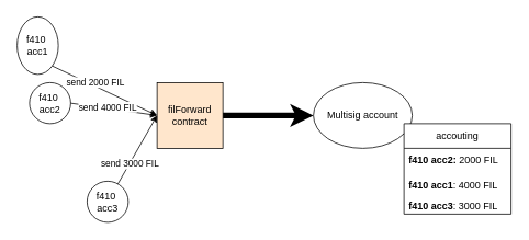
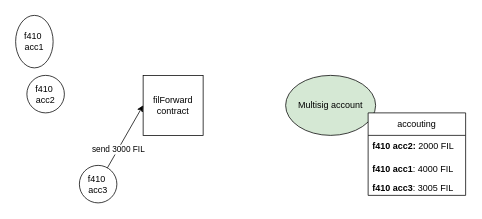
  <mxCell id="0" />
  <mxCell id="1" parent="0" />
  <mxCell id="2" value="f410&amp;nbsp;&lt;br style=&quot;border-color: var(--border-color);&quot;&gt;acc3" style="ellipse;whiteSpace=wrap;html=1;aspect=fixed;" vertex="1" parent="1"><mxGeometry x="105" y="220" width="50" height="50" as="geometry" /></mxCell>
  <mxCell id="3" value="f410&amp;nbsp;&lt;br style=&quot;border-color: var(--border-color);&quot;&gt;acc2" style="ellipse;whiteSpace=wrap;html=1;aspect=fixed;" vertex="1" parent="1"><mxGeometry x="35" y="100" width="50" height="50" as="geometry" /></mxCell>
  <mxCell id="4" value="f410&amp;nbsp;&lt;br&gt;acc1" style="ellipse;whiteSpace=wrap;html=1;aspect=fixed;" vertex="1" parent="1"><mxGeometry x="20" y="20" width="50" height="70" as="geometry" /></mxCell>
- <mxCell id="5" value="filForward&lt;br&gt;contract" style="whiteSpace=wrap;html=1;aspect=fixed;fillColor=#ffe6cc;" vertex="1" parent="1"><mxGeometry x="190" y="100" width="80" height="80" as="geometry" /></mxCell>
- <mxCell id="6" value="Multisig account" style="ellipse;whiteSpace=wrap;html=1;" vertex="1" parent="1"><mxGeometry x="380" y="100" width="120" height="80" as="geometry" /></mxCell>
- <mxCell id="7" value="" style="endArrow=classic;html=1;rounded=0;exitX=1;exitY=1;exitDx=0;exitDy=0;entryX=0;entryY=0.5;entryDx=0;entryDy=0;" edge="1" parent="1" source="4" target="5"><mxGeometry width="50" height="50" relative="1" as="geometry"><mxPoint x="160" y="50" as="sourcePoint" /><mxPoint x="210" y="0" as="targetPoint" /></mxGeometry></mxCell>
- <mxCell id="8" value="send 2000 FIL" style="edgeLabel;html=1;align=center;verticalAlign=middle;resizable=0;points=[];" vertex="1" connectable="0" parent="7"><mxGeometry x="-0.223" y="4" relative="1" as="geometry"><mxPoint as="offset" /></mxGeometry></mxCell>
- <mxCell id="9" value="" style="endArrow=classic;html=1;rounded=0;exitX=1;exitY=0.5;exitDx=0;exitDy=0;entryX=0;entryY=0.5;entryDx=0;entryDy=0;" edge="1" parent="1" source="3" target="5"><mxGeometry width="50" height="50" relative="1" as="geometry"><mxPoint x="90" y="210" as="sourcePoint" /><mxPoint x="140" y="160" as="targetPoint" /></mxGeometry></mxCell>
- <mxCell id="10" value="send 4000 FIL" style="edgeLabel;html=1;align=center;verticalAlign=middle;resizable=0;points=[];" vertex="1" connectable="0" parent="9"><mxGeometry x="-0.375" y="-1" relative="1" as="geometry"><mxPoint x="12" y="-1" as="offset" /></mxGeometry></mxCell>
+ <mxCell id="5" value="filForward&lt;br&gt;contract" style="whiteSpace=wrap;html=1;aspect=fixed;" vertex="1" parent="1"><mxGeometry x="190" y="100" width="80" height="80" as="geometry" /></mxCell>
+ <mxCell id="6" value="Multisig account" style="ellipse;whiteSpace=wrap;html=1;fillColor=#d5e8d4;" vertex="1" parent="1"><mxGeometry x="380" y="100" width="120" height="80" as="geometry" /></mxCell>
  <mxCell id="11" value="" style="endArrow=classic;html=1;rounded=0;" edge="1" parent="1" source="2"><mxGeometry width="50" height="50" relative="1" as="geometry"><mxPoint x="160" y="280" as="sourcePoint" /><mxPoint x="190" y="140" as="targetPoint" /></mxGeometry></mxCell>
  <mxCell id="12" value="send 3000 FIL" style="edgeLabel;html=1;align=center;verticalAlign=middle;resizable=0;points=[];" vertex="1" connectable="0" parent="11"><mxGeometry x="-0.386" relative="1" as="geometry"><mxPoint as="offset" /></mxGeometry></mxCell>
- <mxCell id="13" value="" style="endArrow=classic;html=1;rounded=0;exitX=1;exitY=0.5;exitDx=0;exitDy=0;entryX=0;entryY=0.5;entryDx=0;entryDy=0;strokeWidth=7;" edge="1" parent="1" source="5" target="6"><mxGeometry width="50" height="50" relative="1" as="geometry"><mxPoint x="320" y="170" as="sourcePoint" /><mxPoint x="370" y="120" as="targetPoint" /></mxGeometry></mxCell>
  <mxCell id="14" value="accouting" style="swimlane;fontStyle=0;childLayout=stackLayout;horizontal=1;startSize=30;horizontalStack=0;resizeParent=1;resizeParentMax=0;resizeLast=0;collapsible=1;marginBottom=0;whiteSpace=wrap;html=1;" vertex="1" parent="1"><mxGeometry x="490" y="150" width="130" height="110" as="geometry" /></mxCell>
  <mxCell id="15" value="&lt;b&gt;f410 acc2:&lt;/b&gt; 2000 FIL" style="text;strokeColor=none;fillColor=none;align=left;verticalAlign=middle;spacingLeft=4;spacingRight=4;overflow=hidden;points=[[0,0.5],[1,0.5]];portConstraint=eastwest;rotatable=0;whiteSpace=wrap;html=1;" vertex="1" parent="14"><mxGeometry y="30" width="130" height="30" as="geometry" /></mxCell>
  <mxCell id="16" value="&lt;b&gt;f410 acc1&lt;/b&gt;: 4000 FIL" style="text;strokeColor=none;fillColor=none;align=left;verticalAlign=middle;spacingLeft=4;spacingRight=4;overflow=hidden;points=[[0,0.5],[1,0.5]];portConstraint=eastwest;rotatable=0;whiteSpace=wrap;html=1;" vertex="1" parent="14"><mxGeometry y="60" width="130" height="30" as="geometry" /></mxCell>
- <mxCell id="17" value="&lt;b&gt;f410 acc3&lt;/b&gt;: 3000 FIL" style="text;strokeColor=none;fillColor=none;align=left;verticalAlign=middle;spacingLeft=4;spacingRight=4;overflow=hidden;points=[[0,0.5],[1,0.5]];portConstraint=eastwest;rotatable=0;whiteSpace=wrap;html=1;" vertex="1" parent="14"><mxGeometry y="90" width="130" height="20" as="geometry" /></mxCell>
+ <mxCell id="17" value="&lt;b&gt;f410 acc3&lt;/b&gt;: 3005 FIL" style="text;strokeColor=none;fillColor=none;align=left;verticalAlign=middle;spacingLeft=4;spacingRight=4;overflow=hidden;points=[[0,0.5],[1,0.5]];portConstraint=eastwest;rotatable=0;whiteSpace=wrap;html=1;" vertex="1" parent="14"><mxGeometry y="90" width="130" height="20" as="geometry" /></mxCell>
